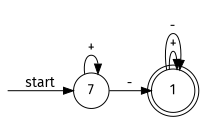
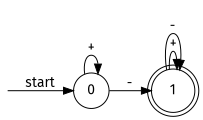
  digraph {
    rankdir=LR
    fontname="Fira Sans"
    node [fontname="Fira Sans"]
    edge [fontname="Fira Sans"]
    __start [shape=point style=invis]
-   0 [shape=circle label=7]
+   0 [shape=circle]
    1 [shape=doublecircle]
    __start -> 0 [label=start]
    0 -> 0 [label="+"]
    0 -> 1 [label="-"]
    1 -> 1 [label="+"]
    1 -> 1 [label="-"]
  }
